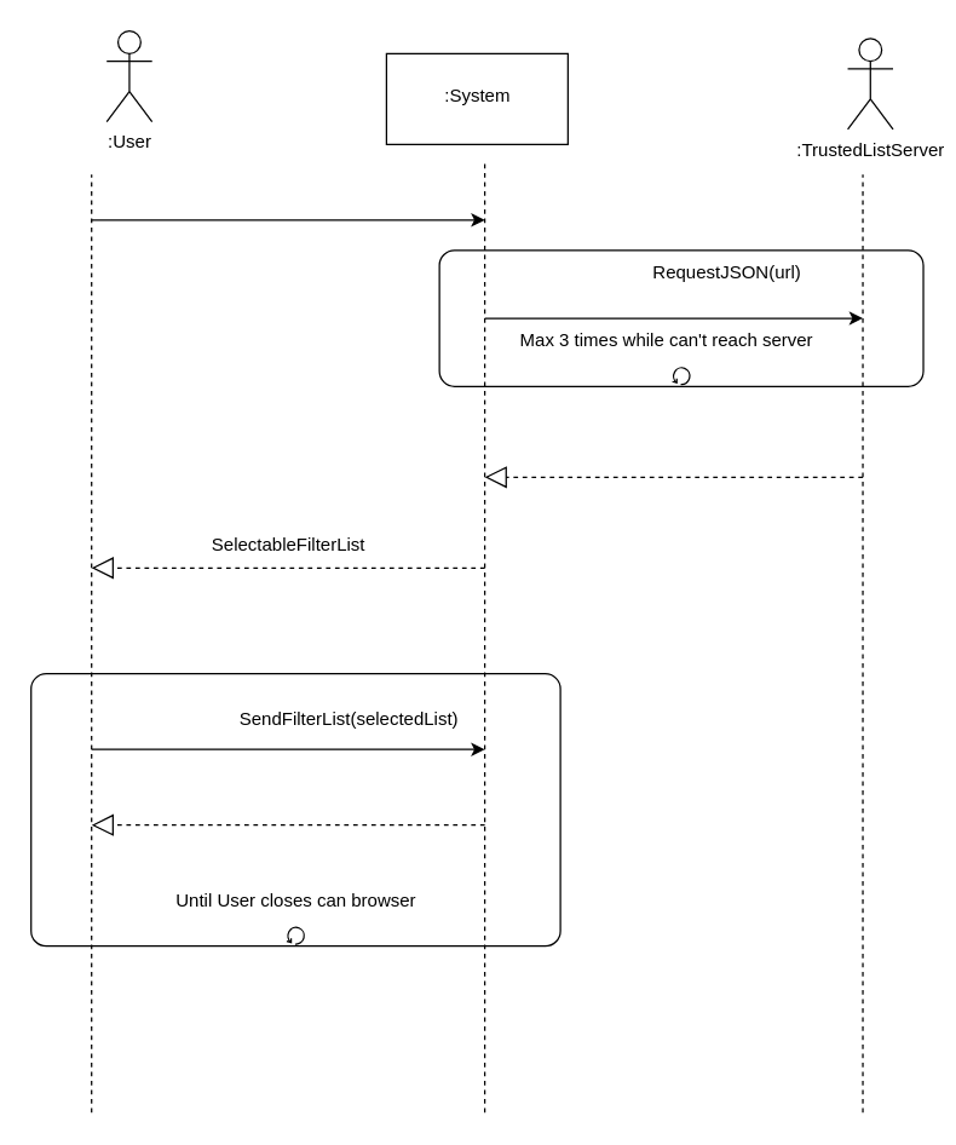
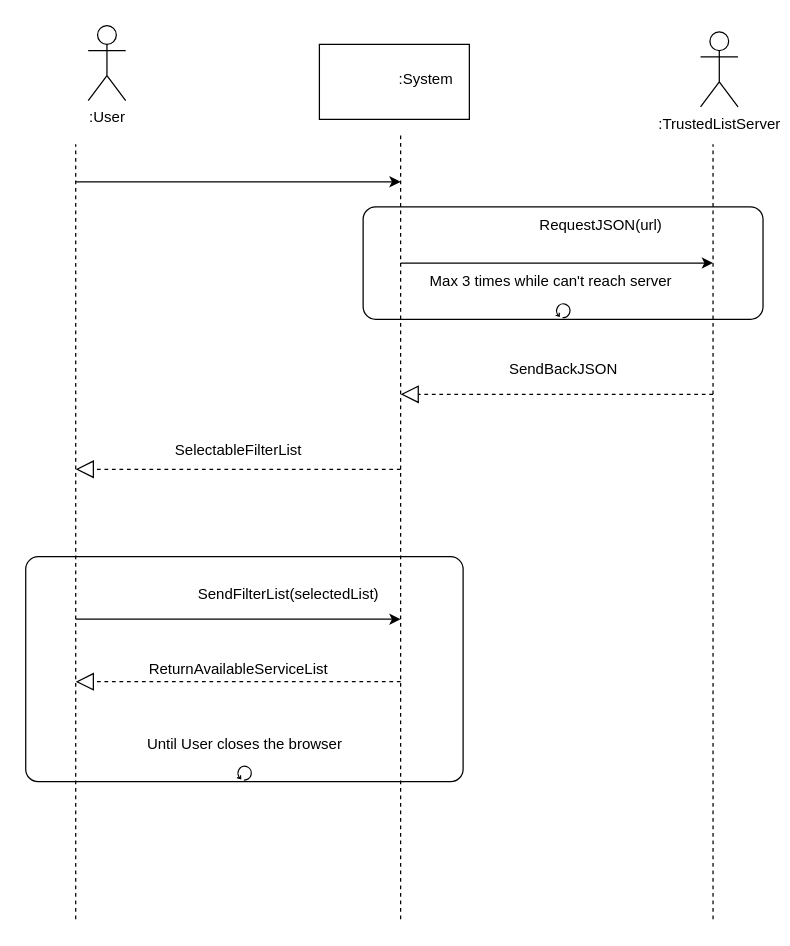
  <mxCell id="0" />
  <mxCell id="1" parent="0" />
  <mxCell id="2" value="" style="points=[[0.25,0,0],[0.5,0,0],[0.75,0,0],[1,0.25,0],[1,0.5,0],[1,0.75,0],[0.75,1,0],[0.5,1,0],[0.25,1,0],[0,0.75,0],[0,0.5,0],[0,0.25,0]];shape=mxgraph.bpmn.task;whiteSpace=wrap;rectStyle=rounded;size=10;taskMarker=abstract;isLoopStandard=1;" vertex="1" parent="1"><mxGeometry x="20" y="445" width="350" height="180" as="geometry" /></mxCell>
  <mxCell id="3" value="" style="points=[[0.25,0,0],[0.5,0,0],[0.75,0,0],[1,0.25,0],[1,0.5,0],[1,0.75,0],[0.75,1,0],[0.5,1,0],[0.25,1,0],[0,0.75,0],[0,0.5,0],[0,0.25,0]];shape=mxgraph.bpmn.task;whiteSpace=wrap;rectStyle=rounded;size=10;taskMarker=abstract;isLoopStandard=1;" vertex="1" parent="1"><mxGeometry x="290" y="165" width="320" height="90" as="geometry" /></mxCell>
  <mxCell id="4" value="" style="verticalLabelPosition=bottom;verticalAlign=top;html=1;shape=mxgraph.basic.rect;fillColor2=none;strokeWidth=1;size=20;indent=5;" vertex="1" parent="1"><mxGeometry x="255" y="35" width="120" height="60" as="geometry" /></mxCell>
  <mxCell id="5" value=":User" style="shape=umlActor;verticalLabelPosition=bottom;verticalAlign=top;html=1;outlineConnect=0;" vertex="1" parent="1"><mxGeometry x="70" y="20" width="30" height="60" as="geometry" /></mxCell>
  <mxCell id="6" value=":TrustedListServer" style="shape=umlActor;verticalLabelPosition=bottom;verticalAlign=top;html=1;" vertex="1" parent="1"><mxGeometry x="560" y="25" width="30" height="60" as="geometry" /></mxCell>
- <mxCell id="7" value="&lt;div&gt;:System&lt;/div&gt;&lt;div&gt;&lt;br&gt;&lt;/div&gt;" style="text;html=1;align=center;verticalAlign=middle;resizable=0;points=[];autosize=1;strokeColor=none;fillColor=none;" vertex="1" parent="1"><mxGeometry x="285" y="55" width="60" height="30" as="geometry" /></mxCell>
+ <mxCell id="7" value="&lt;div&gt;:System&lt;/div&gt;&lt;div&gt;&lt;br&gt;&lt;/div&gt;" style="text;html=1;align=center;verticalAlign=middle;resizable=0;points=[];autosize=1;strokeColor=none;fillColor=none;" vertex="1" parent="1"><mxGeometry x="310" y="55" width="60" height="30" as="geometry" /></mxCell>
  <mxCell id="8" value="" style="endArrow=none;dashed=1;html=1;rounded=0;" edge="1" parent="1"><mxGeometry width="50" height="50" relative="1" as="geometry"><mxPoint x="60" y="735" as="sourcePoint" /><mxPoint x="60" y="115" as="targetPoint" /></mxGeometry></mxCell>
  <mxCell id="9" value="" style="endArrow=none;dashed=1;html=1;rounded=0;" edge="1" parent="1"><mxGeometry width="50" height="50" relative="1" as="geometry"><mxPoint x="320" y="735" as="sourcePoint" /><mxPoint x="320" y="105" as="targetPoint" /></mxGeometry></mxCell>
  <mxCell id="10" value="" style="endArrow=none;dashed=1;html=1;rounded=0;" edge="1" parent="1"><mxGeometry width="50" height="50" relative="1" as="geometry"><mxPoint x="570" y="735" as="sourcePoint" /><mxPoint x="570" y="115" as="targetPoint" /></mxGeometry></mxCell>
  <mxCell id="11" value="" style="endArrow=classic;html=1;rounded=0;" edge="1" parent="1"><mxGeometry width="50" height="50" relative="1" as="geometry"><mxPoint x="60" y="145" as="sourcePoint" /><mxPoint x="320" y="145" as="targetPoint" /></mxGeometry></mxCell>
  <mxCell id="12" value="RequestJSON(url)" style="text;html=1;align=center;verticalAlign=middle;resizable=0;points=[];autosize=1;strokeColor=none;fillColor=none;" vertex="1" parent="1"><mxGeometry x="415" y="170" width="130" height="20" as="geometry" /></mxCell>
+ <mxCell id="13" value="SendBackJSON" style="text;html=1;align=center;verticalAlign=middle;resizable=0;points=[];autosize=1;strokeColor=none;fillColor=none;" vertex="1" parent="1"><mxGeometry x="395" y="285" width="110" height="20" as="geometry" /></mxCell>
  <mxCell id="14" value="" style="endArrow=classic;html=1;rounded=0;" edge="1" parent="1"><mxGeometry width="50" height="50" relative="1" as="geometry"><mxPoint x="320" y="210" as="sourcePoint" /><mxPoint x="570" y="210" as="targetPoint" /></mxGeometry></mxCell>
  <mxCell id="15" value="Max 3 times while can't reach server" style="text;html=1;align=center;verticalAlign=middle;resizable=0;points=[];autosize=1;strokeColor=none;fillColor=none;" vertex="1" parent="1"><mxGeometry x="320" y="215" width="240" height="20" as="geometry" /></mxCell>
  <mxCell id="16" value="" style="endArrow=block;dashed=1;endFill=0;endSize=12;html=1;rounded=0;" edge="1" parent="1"><mxGeometry width="160" relative="1" as="geometry"><mxPoint x="570" y="315" as="sourcePoint" /><mxPoint x="320" y="315" as="targetPoint" /></mxGeometry></mxCell>
  <mxCell id="17" value="" style="endArrow=block;dashed=1;endFill=0;endSize=12;html=1;rounded=0;" edge="1" parent="1"><mxGeometry width="160" relative="1" as="geometry"><mxPoint x="320" y="375" as="sourcePoint" /><mxPoint x="60" y="375" as="targetPoint" /></mxGeometry></mxCell>
  <mxCell id="18" value="SelectableFilterList" style="text;html=1;align=center;verticalAlign=middle;resizable=0;points=[];autosize=1;strokeColor=none;fillColor=none;" vertex="1" parent="1"><mxGeometry x="120" y="350" width="140" height="20" as="geometry" /></mxCell>
  <mxCell id="19" value="" style="endArrow=classic;html=1;rounded=0;" edge="1" parent="1"><mxGeometry width="50" height="50" relative="1" as="geometry"><mxPoint x="60" y="495" as="sourcePoint" /><mxPoint x="320" y="495" as="targetPoint" /></mxGeometry></mxCell>
  <mxCell id="20" value="SendFilterList(selectedList)" style="text;html=1;align=center;verticalAlign=middle;resizable=0;points=[];autosize=1;strokeColor=none;fillColor=none;" vertex="1" parent="1"><mxGeometry x="135" y="465" width="190" height="20" as="geometry" /></mxCell>
  <mxCell id="21" value="" style="endArrow=block;dashed=1;endFill=0;endSize=12;html=1;rounded=0;" edge="1" parent="1"><mxGeometry width="160" relative="1" as="geometry"><mxPoint x="320" y="545" as="sourcePoint" /><mxPoint x="60" y="545" as="targetPoint" /></mxGeometry></mxCell>
- <mxCell id="23" value="Until User closes can browser" style="text;html=1;align=center;verticalAlign=middle;resizable=0;points=[];autosize=1;strokeColor=none;fillColor=none;" vertex="1" parent="1"><mxGeometry x="95" y="585" width="200" height="20" as="geometry" /></mxCell>
+ <mxCell id="22" value="ReturnAvailableServiceList" style="text;html=1;align=center;verticalAlign=middle;resizable=0;points=[];autosize=1;strokeColor=none;fillColor=none;" vertex="1" parent="1"><mxGeometry x="100" y="525" width="180" height="20" as="geometry" /></mxCell>
+ <mxCell id="23" value="Until User closes the browser" style="text;html=1;align=center;verticalAlign=middle;resizable=0;points=[];autosize=1;strokeColor=none;fillColor=none;" vertex="1" parent="1"><mxGeometry x="95" y="585" width="200" height="20" as="geometry" /></mxCell>
